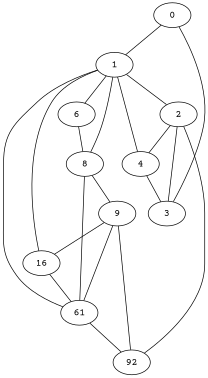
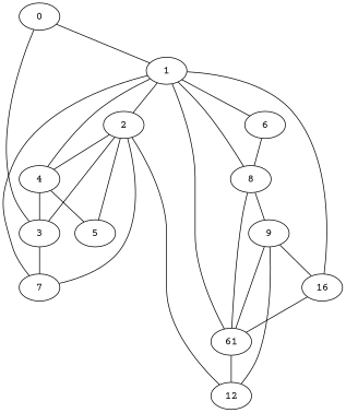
  graph {
    fontname="Courier Prime"
    node [fontname="Courier Prime"]
    edge [fontname="Courier Prime"]
    n1 [label=1]
+   n2 [label=7]
    n3 [label=2]
    n4 [label=4]
    n5 [label=6]
    n6 [label=8]
    n7 [label=61]
    n8 [label=16]
    n9 [label=3]
-   n11 [label=92]
+   n10 [label=5]
+   n11 [label=12]
    n12 [label=9]
    n13 [label=0]
+   n1 -- n2
    n1 -- n3
    n1 -- n4
    n1 -- n5
    n1 -- n6
    n1 -- n7
    n1 -- n8
+   n3 -- n2
    n3 -- n4
    n3 -- n9
+   n3 -- n10
    n3 -- n11
    n4 -- n9
+   n4 -- n10
    n5 -- n6
    n6 -- n7
    n6 -- n12
    n7 -- n11
    n8 -- n7
+   n9 -- n2
    n12 -- n7
    n12 -- n8
    n12 -- n11
    n13 -- n1
    n13 -- n9
  }
